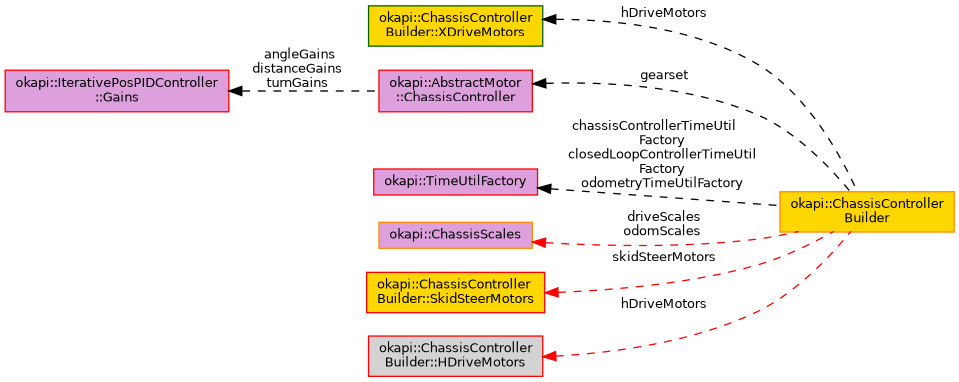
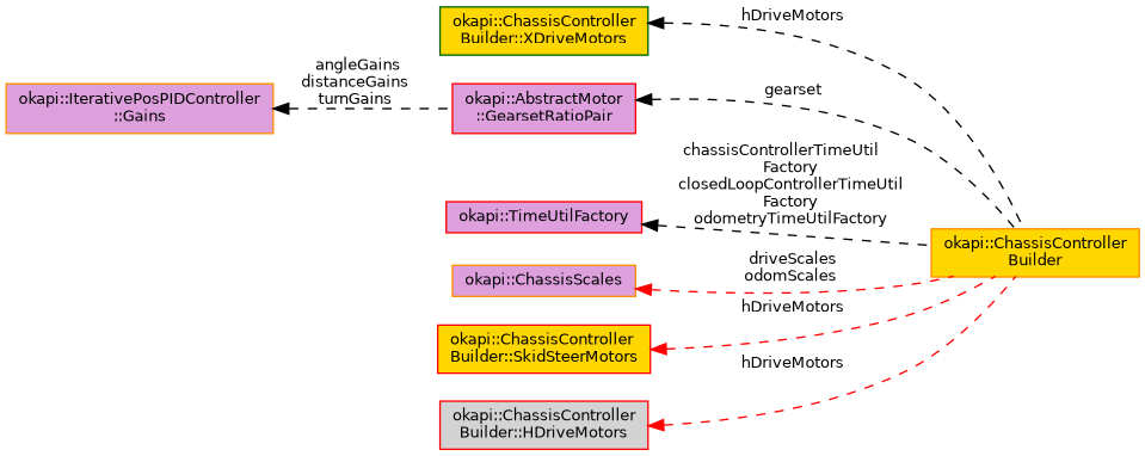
  digraph {
    rankdir=LR
    node [color=red fillcolor=plum fontname=Helvetica fontsize=10 shape=record style=filled]
    edge [color=black dir=back fontname=Helvetica fontsize=10 labelfontname=Helvetica labelfontsize=10 style=dashed]
    n1 [color=darkorange fillcolor=gold fontcolor=black height=0.2 label="okapi::ChassisController\lBuilder" width=0.4]
    n2 [color=darkgreen fillcolor=gold height=0.2 label="okapi::ChassisController\lBuilder::XDriveMotors" width=0.4]
-   n3 [height=0.2 label="okapi::IterativePosPIDController\l::Gains" width=0.4]
-   n4 [height=0.2 label="okapi::AbstractMotor\l::ChassisController" width=0.4]
+   n3 [color=darkorange height=0.2 label="okapi::IterativePosPIDController\l::Gains" width=0.4]
+   n4 [height=0.2 label="okapi::AbstractMotor\l::GearsetRatioPair" width=0.4]
    n5 [height=0.2 label="okapi::TimeUtilFactory" width=0.4]
    n6 [color=darkorange height=0.2 label="okapi::ChassisScales" width=0.4]
    n7 [fillcolor=gold height=0.2 label="okapi::ChassisController\lBuilder::SkidSteerMotors" width=0.4]
    n8 [fillcolor=lightgrey height=0.2 label="okapi::ChassisController\lBuilder::HDriveMotors" width=0.4]
    n2 -> n1 [label=" hDriveMotors"]
    n3 -> n4 [label=" angleGains\ndistanceGains\nturnGains"]
    n4 -> n1 [label=" gearset"]
    n5 -> n1 [label=" chassisControllerTimeUtil\lFactory\nclosedLoopControllerTimeUtil\lFactory\nodometryTimeUtilFactory"]
    n6 -> n1 [color=red label=" driveScales\nodomScales"]
-   n7 -> n1 [color=red label=" skidSteerMotors"]
+   n7 -> n1 [color=red label=" hDriveMotors"]
    n8 -> n1 [color=red label=" hDriveMotors"]
  }
